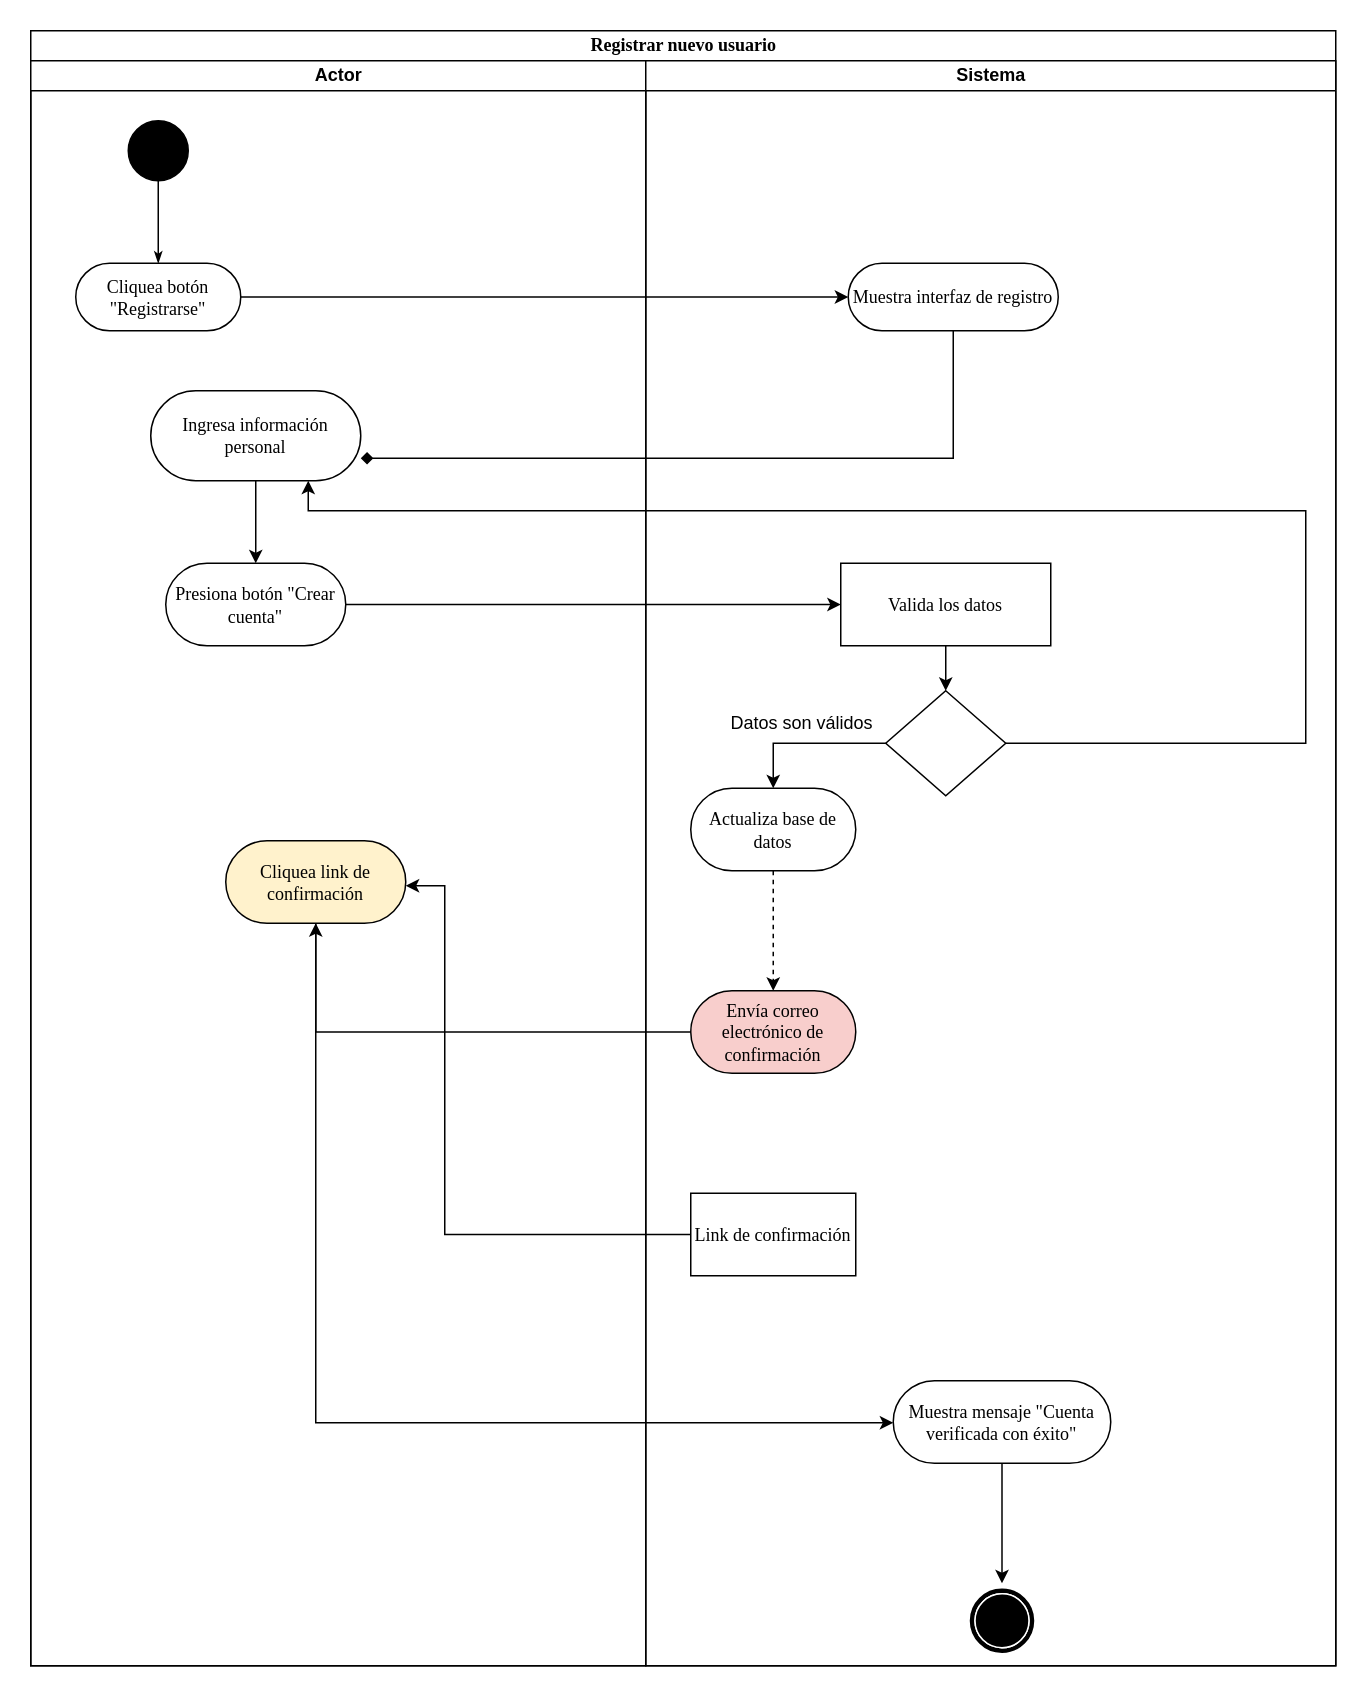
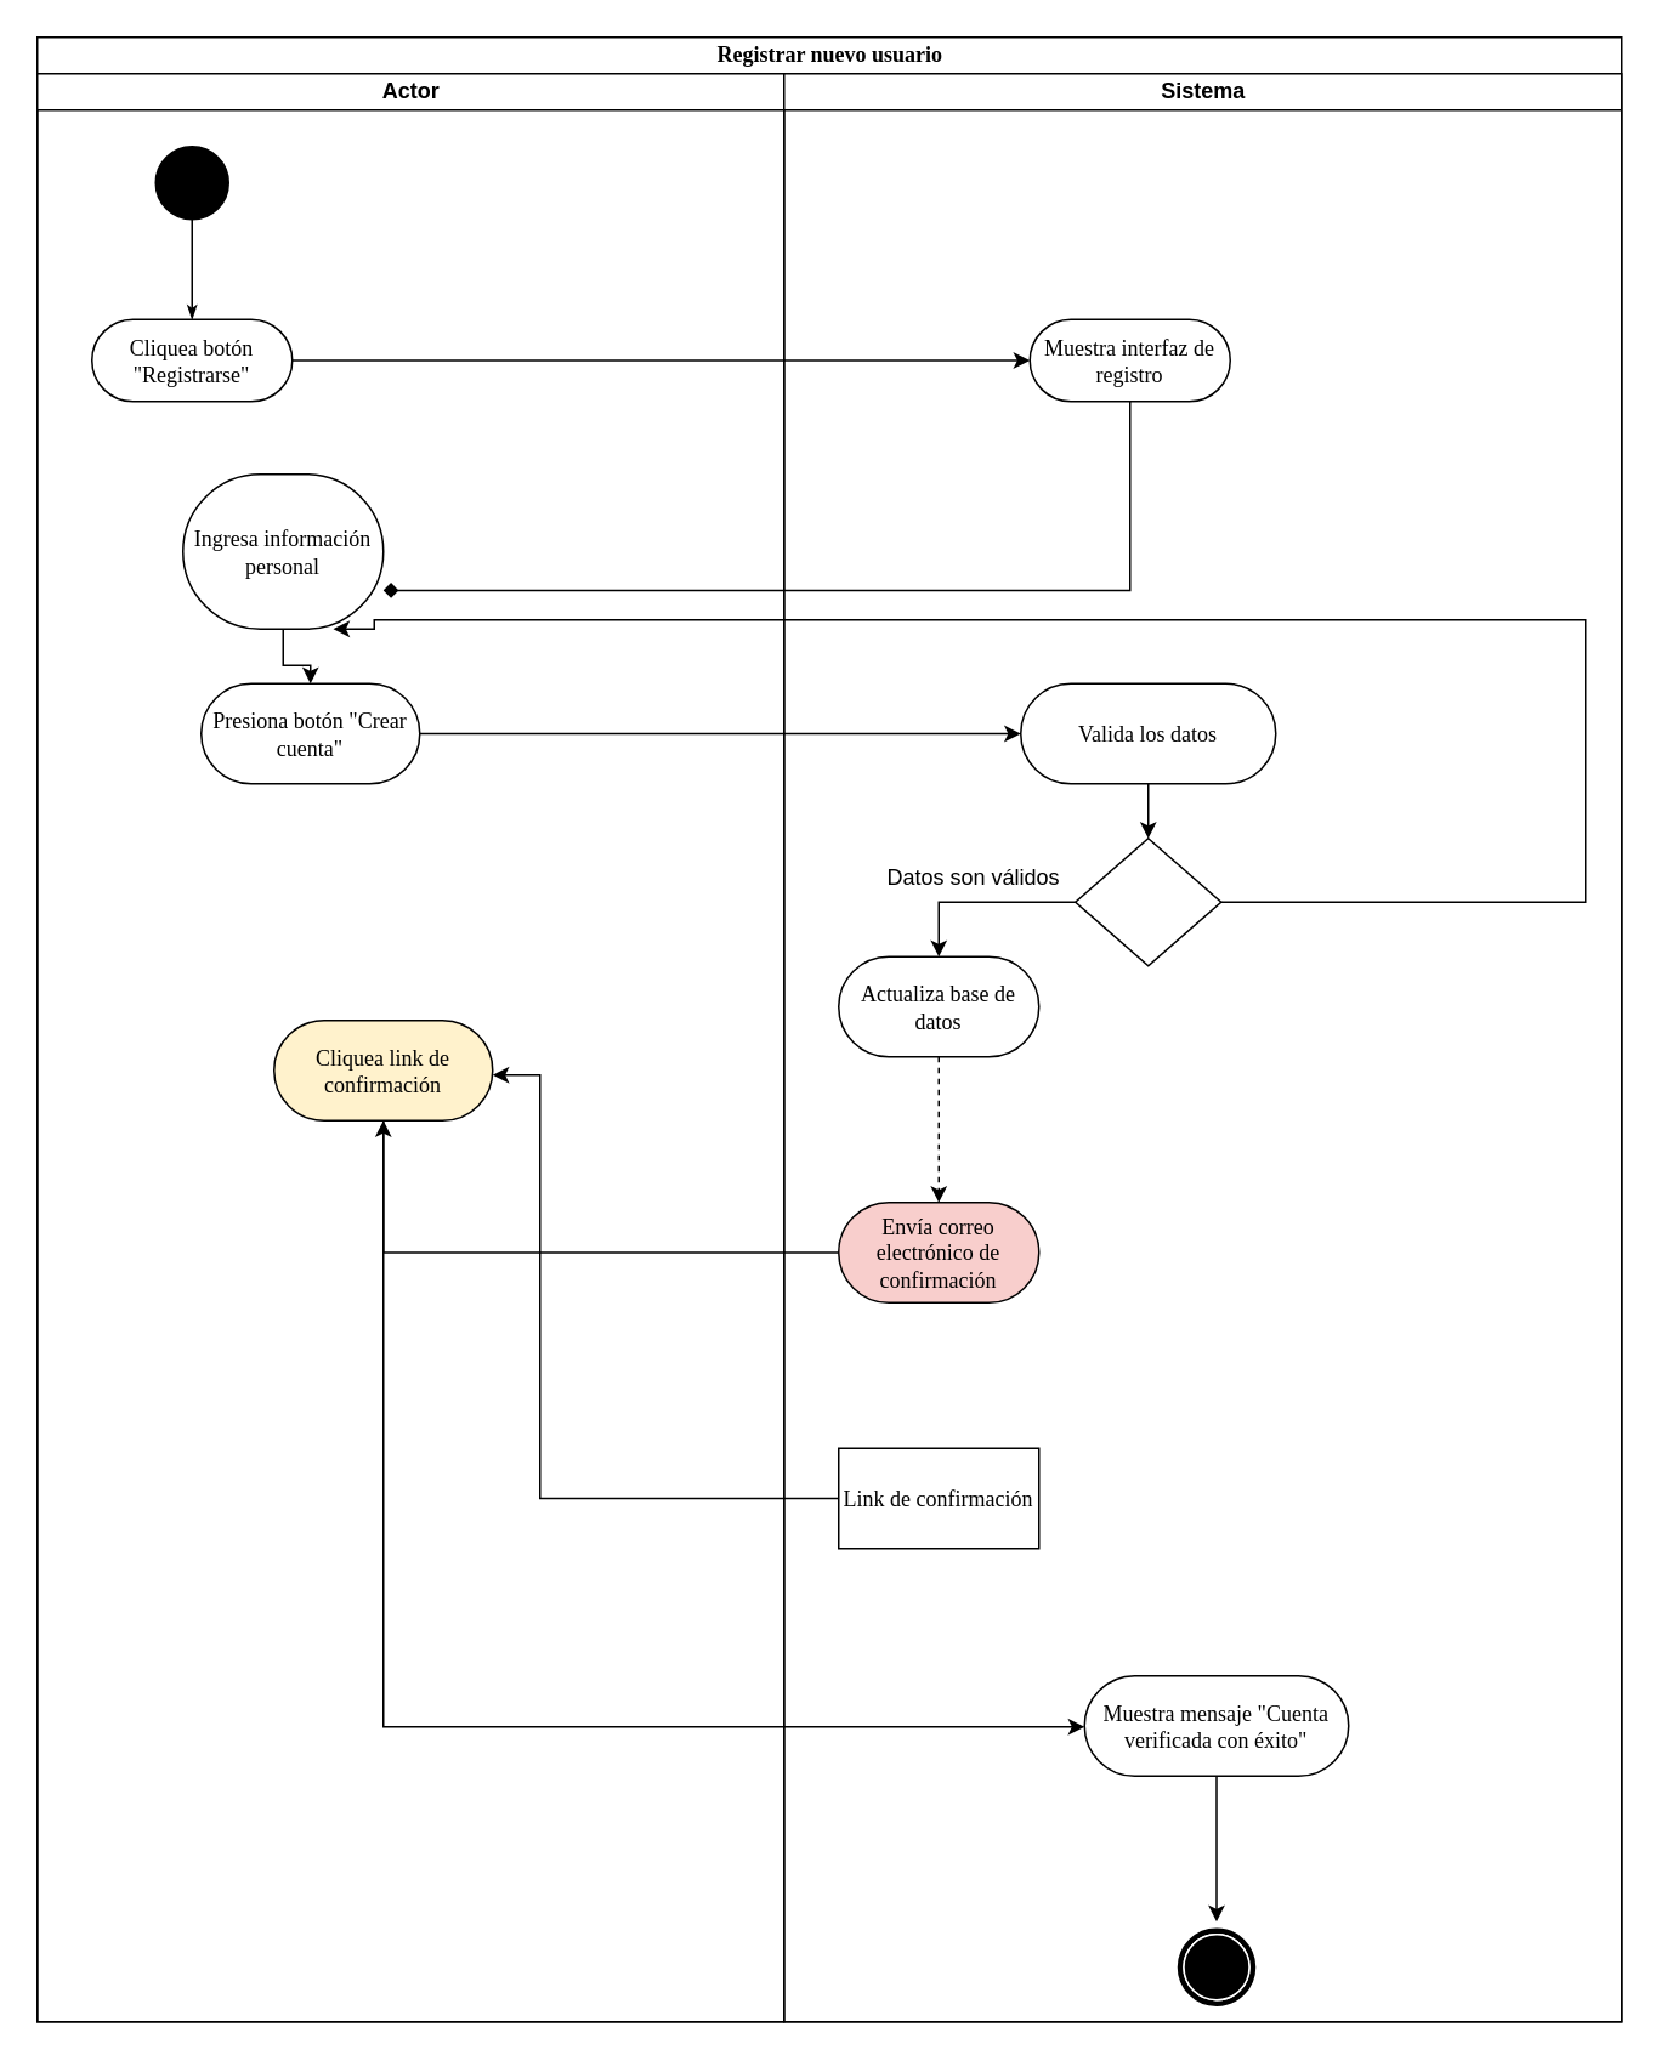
  <mxCell id="0" />
  <mxCell id="1" parent="0" />
  <mxCell id="2" value="Registrar nuevo usuario" style="swimlane;html=1;childLayout=stackLayout;startSize=20;rounded=0;shadow=0;comic=0;labelBackgroundColor=none;strokeColor=#000000;strokeWidth=1;fillColor=#ffffff;fontFamily=Verdana;fontSize=12;fontColor=#000000;align=center;" parent="1" vertex="1"><mxGeometry x="20" y="20" width="870" height="1090" as="geometry" /></mxCell>
  <mxCell id="3" value="Actor" style="swimlane;html=1;startSize=20;" parent="2" vertex="1"><mxGeometry y="20" width="410" height="1070" as="geometry" /></mxCell>
  <mxCell id="4" value="" style="edgeStyle=orthogonalEdgeStyle;rounded=0;orthogonalLoop=1;jettySize=auto;html=1;" edge="1" parent="3" source="5" target="6"><mxGeometry relative="1" as="geometry" /></mxCell>
- <mxCell id="5" value="Ingresa información personal" style="rounded=1;whiteSpace=wrap;html=1;shadow=0;comic=0;labelBackgroundColor=none;strokeColor=#000000;strokeWidth=1;fillColor=#ffffff;fontFamily=Verdana;fontSize=12;fontColor=#000000;align=center;arcSize=50;" parent="3" vertex="1"><mxGeometry x="80" y="220" width="140" height="60" as="geometry" /></mxCell>
+ <mxCell id="5" value="Ingresa información personal" style="rounded=1;whiteSpace=wrap;html=1;shadow=0;comic=0;labelBackgroundColor=none;strokeColor=#000000;strokeWidth=1;fillColor=#ffffff;fontFamily=Verdana;fontSize=12;fontColor=#000000;align=center;arcSize=50;" parent="3" vertex="1"><mxGeometry x="80" y="220" width="110" height="85" as="geometry" /></mxCell>
  <mxCell id="6" value="Presiona botón &quot;Crear cuenta&quot;" style="rounded=1;whiteSpace=wrap;html=1;shadow=0;comic=0;labelBackgroundColor=none;strokeColor=#000000;strokeWidth=1;fillColor=#ffffff;fontFamily=Verdana;fontSize=12;fontColor=#000000;align=center;arcSize=50;" parent="3" vertex="1"><mxGeometry x="90" y="335" width="120" height="55" as="geometry" /></mxCell>
  <mxCell id="7" value="" style="ellipse;whiteSpace=wrap;html=1;rounded=0;shadow=0;comic=0;labelBackgroundColor=none;strokeColor=#000000;strokeWidth=1;fillColor=#000000;fontFamily=Verdana;fontSize=12;fontColor=#000000;align=center;" parent="3" vertex="1"><mxGeometry x="65" y="40" width="40" height="40" as="geometry" /></mxCell>
  <mxCell id="8" value="Cliquea botón &quot;Registrarse&quot;" style="rounded=1;whiteSpace=wrap;html=1;shadow=0;comic=0;labelBackgroundColor=none;strokeColor=#000000;strokeWidth=1;fillColor=#ffffff;fontFamily=Verdana;fontSize=12;fontColor=#000000;align=center;arcSize=50;" parent="3" vertex="1"><mxGeometry x="30" y="135" width="110" height="45" as="geometry" /></mxCell>
  <mxCell id="9" style="edgeStyle=orthogonalEdgeStyle;rounded=0;html=1;labelBackgroundColor=none;startArrow=none;startFill=0;startSize=5;endArrow=classicThin;endFill=1;endSize=5;jettySize=auto;orthogonalLoop=1;strokeColor=#000000;strokeWidth=1;fontFamily=Verdana;fontSize=12;fontColor=#000000;" parent="3" source="7" target="8" edge="1"><mxGeometry relative="1" as="geometry" /></mxCell>
  <mxCell id="10" value="Cliquea link de confirmación" style="rounded=1;whiteSpace=wrap;html=1;shadow=0;comic=0;labelBackgroundColor=none;strokeColor=#000000;strokeWidth=1;fillColor=#fff2cc;fontFamily=Verdana;fontSize=12;fontColor=#000000;align=center;arcSize=50;" vertex="1" parent="3"><mxGeometry x="130" y="520" width="120" height="55" as="geometry" /></mxCell>
  <mxCell id="11" value="Sistema" style="swimlane;html=1;startSize=20;" parent="2" vertex="1"><mxGeometry x="410" y="20" width="460" height="1070" as="geometry" /></mxCell>
  <mxCell id="12" value="" style="edgeStyle=orthogonalEdgeStyle;rounded=0;orthogonalLoop=1;jettySize=auto;html=1;dashed=1;" edge="1" parent="11" source="13" target="15"><mxGeometry relative="1" as="geometry" /></mxCell>
  <mxCell id="13" value="Actualiza base de datos" style="rounded=1;whiteSpace=wrap;html=1;shadow=0;comic=0;labelBackgroundColor=none;strokeColor=#000000;strokeWidth=1;fillColor=#ffffff;fontFamily=Verdana;fontSize=12;fontColor=#000000;align=center;arcSize=50;" parent="11" vertex="1"><mxGeometry x="30" y="485" width="110" height="55" as="geometry" /></mxCell>
  <mxCell id="14" value="" style="edgeStyle=orthogonalEdgeStyle;rounded=0;orthogonalLoop=1;jettySize=auto;html=1;" edge="1" parent="11" source="15" target="10"><mxGeometry relative="1" as="geometry" /></mxCell>
  <mxCell id="15" value="Envía correo electrónico de confirmación" style="rounded=1;whiteSpace=wrap;html=1;shadow=0;comic=0;labelBackgroundColor=none;strokeColor=#000000;strokeWidth=1;fillColor=#f8cecc;fontFamily=Verdana;fontSize=12;fontColor=#000000;align=center;arcSize=50;" vertex="1" parent="11"><mxGeometry x="30" y="620" width="110" height="55" as="geometry" /></mxCell>
  <mxCell id="16" value="Link de confirmación" style="rounded=0;whiteSpace=wrap;html=1;shadow=0;comic=0;labelBackgroundColor=none;strokeColor=#000000;strokeWidth=1;fillColor=#ffffff;fontFamily=Verdana;fontSize=12;fontColor=#000000;align=center;arcSize=50;" vertex="1" parent="11"><mxGeometry x="30" y="755" width="110" height="55" as="geometry" /></mxCell>
  <mxCell id="17" value="" style="shape=mxgraph.bpmn.shape;html=1;verticalLabelPosition=bottom;labelBackgroundColor=#ffffff;verticalAlign=top;perimeter=ellipsePerimeter;outline=end;symbol=terminate;rounded=0;shadow=0;comic=0;strokeColor=#000000;strokeWidth=1;fillColor=#ffffff;fontFamily=Verdana;fontSize=12;fontColor=#000000;align=center;" parent="11" vertex="1"><mxGeometry x="217.5" y="1020" width="40" height="40" as="geometry" /></mxCell>
- <mxCell id="18" value="Muestra interfaz de registro" style="rounded=1;whiteSpace=wrap;html=1;shadow=0;comic=0;labelBackgroundColor=none;strokeColor=#000000;strokeWidth=1;fillColor=#ffffff;fontFamily=Verdana;fontSize=12;fontColor=#000000;align=center;arcSize=50;" vertex="1" parent="11"><mxGeometry x="135" y="135" width="140" height="45" as="geometry" /></mxCell>
+ <mxCell id="18" value="Muestra interfaz de registro" style="rounded=1;whiteSpace=wrap;html=1;shadow=0;comic=0;labelBackgroundColor=none;strokeColor=#000000;strokeWidth=1;fillColor=#ffffff;fontFamily=Verdana;fontSize=12;fontColor=#000000;align=center;arcSize=50;" vertex="1" parent="11"><mxGeometry x="135" y="135" width="110" height="45" as="geometry" /></mxCell>
  <mxCell id="19" value="" style="edgeStyle=orthogonalEdgeStyle;rounded=0;orthogonalLoop=1;jettySize=auto;html=1;" edge="1" parent="11" source="20"><mxGeometry relative="1" as="geometry"><mxPoint x="200" y="420" as="targetPoint" /><Array as="points"><mxPoint x="200" y="400" /><mxPoint x="200" y="400" /></Array></mxGeometry></mxCell>
- <mxCell id="20" value="Valida los datos" style="whiteSpace=wrap;html=1;shadow=0;comic=0;labelBackgroundColor=none;strokeColor=#000000;strokeWidth=1;fillColor=#ffffff;fontFamily=Verdana;fontSize=12;fontColor=#000000;align=center;arcSize=50;rounded=0;" vertex="1" parent="11"><mxGeometry x="130" y="335" width="140" height="55" as="geometry" /></mxCell>
+ <mxCell id="20" value="Valida los datos" style="rounded=1;whiteSpace=wrap;html=1;shadow=0;comic=0;labelBackgroundColor=none;strokeColor=#000000;strokeWidth=1;fillColor=#ffffff;fontFamily=Verdana;fontSize=12;fontColor=#000000;align=center;arcSize=50;" vertex="1" parent="11"><mxGeometry x="130" y="335" width="140" height="55" as="geometry" /></mxCell>
  <mxCell id="21" value="" style="edgeStyle=orthogonalEdgeStyle;rounded=0;orthogonalLoop=1;jettySize=auto;html=1;entryX=0.5;entryY=0;entryDx=0;entryDy=0;" edge="1" parent="11" source="22" target="13"><mxGeometry relative="1" as="geometry"><mxPoint x="50" y="485" as="targetPoint" /><Array as="points"><mxPoint x="85" y="455" /></Array></mxGeometry></mxCell>
  <mxCell id="22" value="" style="rhombus;whiteSpace=wrap;html=1;" vertex="1" parent="11"><mxGeometry x="160" y="420" width="80" height="70" as="geometry" /></mxCell>
  <mxCell id="23" value="Datos son válidos" style="text;html=1;resizable=0;points=[];autosize=1;align=left;verticalAlign=top;spacingTop=-4;" vertex="1" parent="11"><mxGeometry x="55" y="432" width="110" height="20" as="geometry" /></mxCell>
  <mxCell id="24" value="" style="edgeStyle=orthogonalEdgeStyle;rounded=0;orthogonalLoop=1;jettySize=auto;html=1;" edge="1" parent="11" source="25"><mxGeometry relative="1" as="geometry"><mxPoint x="237.5" y="1015" as="targetPoint" /></mxGeometry></mxCell>
  <mxCell id="25" value="Muestra mensaje &quot;Cuenta verificada con éxito&quot;" style="rounded=1;whiteSpace=wrap;html=1;shadow=0;comic=0;labelBackgroundColor=none;strokeColor=#000000;strokeWidth=1;fillColor=#ffffff;fontFamily=Verdana;fontSize=12;fontColor=#000000;align=center;arcSize=50;" vertex="1" parent="11"><mxGeometry x="165" y="880" width="145" height="55" as="geometry" /></mxCell>
  <mxCell id="26" value="" style="edgeStyle=orthogonalEdgeStyle;rounded=0;orthogonalLoop=1;jettySize=auto;html=1;" edge="1" parent="2" source="8" target="18"><mxGeometry relative="1" as="geometry" /></mxCell>
  <mxCell id="27" style="edgeStyle=orthogonalEdgeStyle;rounded=0;orthogonalLoop=1;jettySize=auto;html=1;exitX=0.5;exitY=1;exitDx=0;exitDy=0;entryX=1;entryY=0.75;entryDx=0;entryDy=0;endArrow=diamond;" edge="1" parent="2" source="18" target="5"><mxGeometry relative="1" as="geometry" /></mxCell>
  <mxCell id="28" value="" style="edgeStyle=orthogonalEdgeStyle;rounded=0;orthogonalLoop=1;jettySize=auto;html=1;" edge="1" parent="2" source="6" target="20"><mxGeometry relative="1" as="geometry" /></mxCell>
  <mxCell id="29" style="edgeStyle=orthogonalEdgeStyle;rounded=0;orthogonalLoop=1;jettySize=auto;html=1;exitX=1;exitY=0.5;exitDx=0;exitDy=0;entryX=0.75;entryY=1;entryDx=0;entryDy=0;" edge="1" parent="2" source="22" target="5"><mxGeometry relative="1" as="geometry"><mxPoint x="850" y="475" as="targetPoint" /><Array as="points"><mxPoint x="850" y="475" /><mxPoint x="850" y="320" /><mxPoint x="185" y="320" /></Array></mxGeometry></mxCell>
  <mxCell id="30" value="" style="edgeStyle=orthogonalEdgeStyle;rounded=0;orthogonalLoop=1;jettySize=auto;html=1;" edge="1" parent="2" source="16"><mxGeometry relative="1" as="geometry"><mxPoint x="250" y="570" as="targetPoint" /><Array as="points"><mxPoint x="276" y="803" /></Array></mxGeometry></mxCell>
  <mxCell id="31" value="" style="edgeStyle=orthogonalEdgeStyle;rounded=0;orthogonalLoop=1;jettySize=auto;html=1;" edge="1" parent="2" source="10" target="25"><mxGeometry relative="1" as="geometry"><Array as="points"><mxPoint x="190" y="928" /></Array></mxGeometry></mxCell>
